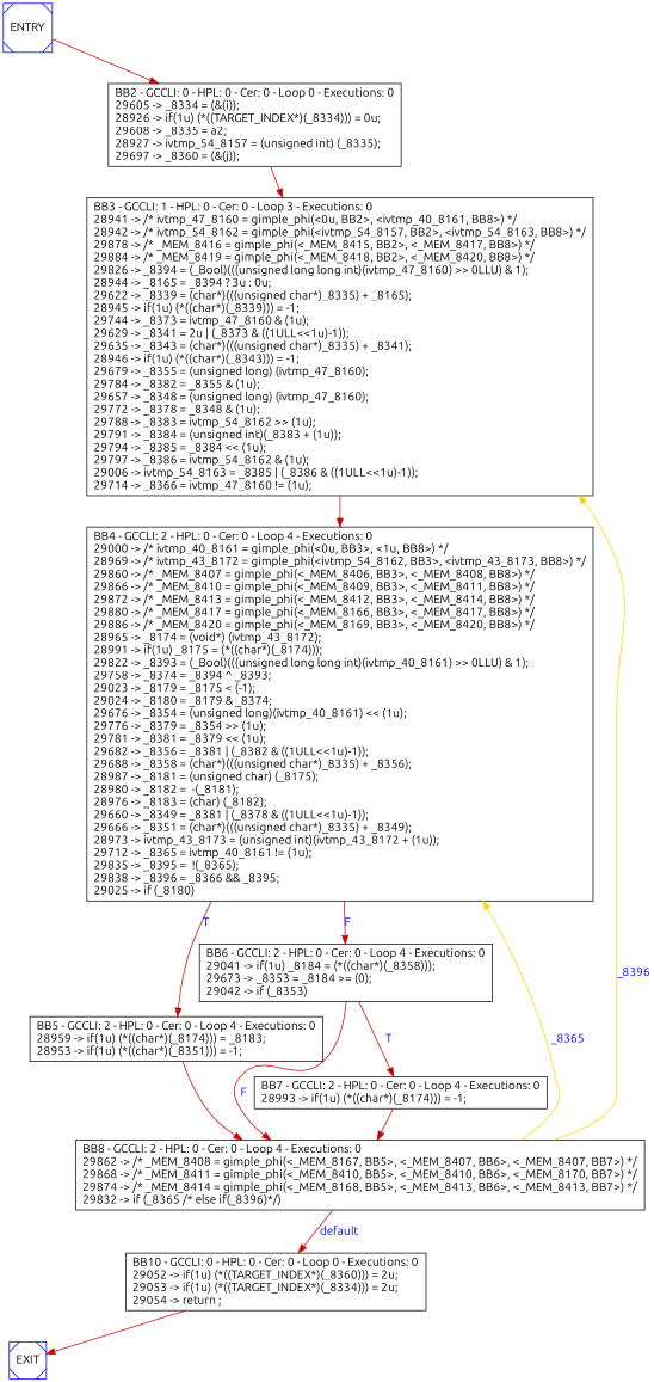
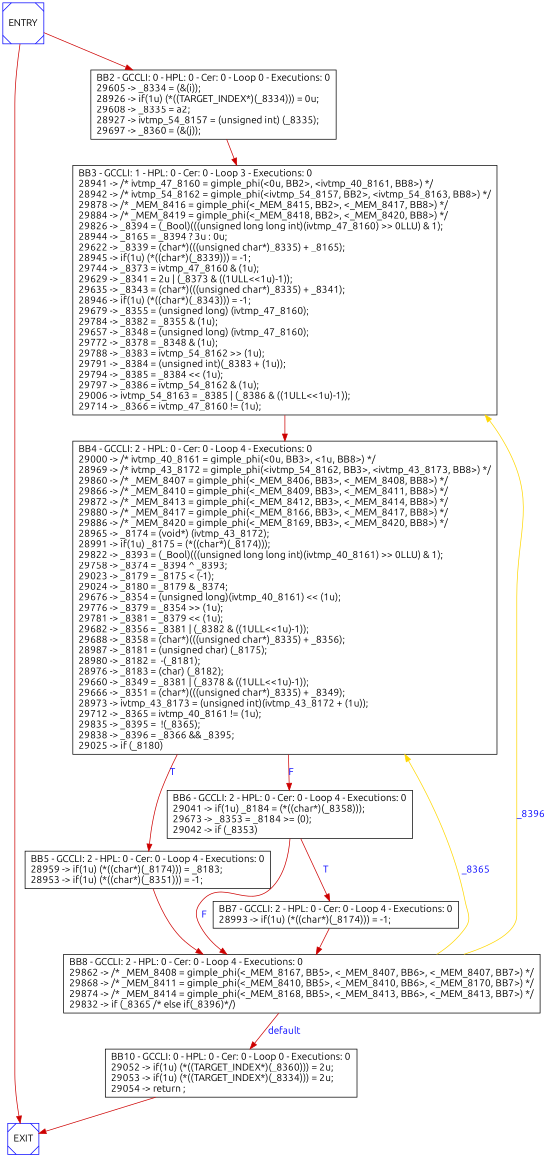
  digraph {
    fontname=Ubuntu
    node [shape=box fontname=Ubuntu]
    edge [color=red3 fontcolor=blue fontname=Ubuntu]
    n1 [color=blue label=ENTRY shape=Msquare]
    n2 [color=blue label=EXIT shape=Msquare]
    n3 [label="BB2 - GCCLI: 0 - HPL: 0 - Cer: 0 - Loop 0 - Executions: 0\n29605 -> _8334 = (&(i));\l28926 -> if(1u) (*((TARGET_INDEX*)(_8334))) = 0u;\l29608 -> _8335 = a2;\l28927 -> ivtmp_54_8157 = (unsigned int) (_8335);\l29697 -> _8360 = (&(j));\l"]
    n4 [label="BB3 - GCCLI: 1 - HPL: 0 - Cer: 0 - Loop 3 - Executions: 0\l28941 -> /* ivtmp_47_8160 = gimple_phi(<0u, BB2>, <ivtmp_40_8161, BB8>) */\l28942 -> /* ivtmp_54_8162 = gimple_phi(<ivtmp_54_8157, BB2>, <ivtmp_54_8163, BB8>) */\l29878 -> /* _MEM_8416 = gimple_phi(<_MEM_8415, BB2>, <_MEM_8417, BB8>) */\l29884 -> /* _MEM_8419 = gimple_phi(<_MEM_8418, BB2>, <_MEM_8420, BB8>) */\l29826 -> _8394 = (_Bool)(((unsigned long long int)(ivtmp_47_8160) >> 0LLU) & 1);\l28944 -> _8165 = _8394 ? 3u : 0u;\l29622 -> _8339 = (char*)(((unsigned char*)_8335) + _8165);\l28945 -> if(1u) (*((char*)(_8339))) = -1;\l29744 -> _8373 = ivtmp_47_8160 & (1u);\l29629 -> _8341 = 2u | (_8373 & ((1ULL<<1u)-1));\l29635 -> _8343 = (char*)(((unsigned char*)_8335) + _8341);\l28946 -> if(1u) (*((char*)(_8343))) = -1;\l29679 -> _8355 = (unsigned long) (ivtmp_47_8160);\l29784 -> _8382 = _8355 & (1u);\l29657 -> _8348 = (unsigned long) (ivtmp_47_8160);\l29772 -> _8378 = _8348 & (1u);\l29788 -> _8383 = ivtmp_54_8162 >> (1u);\l29791 -> _8384 = (unsigned int)(_8383 + (1u));\l29794 -> _8385 = _8384 << (1u);\l29797 -> _8386 = ivtmp_54_8162 & (1u);\l29006 -> ivtmp_54_8163 = _8385 | (_8386 & ((1ULL<<1u)-1));\l29714 -> _8366 = ivtmp_47_8160 != (1u);\l"]
    n5 [label="BB4 - GCCLI: 2 - HPL: 0 - Cer: 0 - Loop 4 - Executions: 0\l29000 -> /* ivtmp_40_8161 = gimple_phi(<0u, BB3>, <1u, BB8>) */\l28969 -> /* ivtmp_43_8172 = gimple_phi(<ivtmp_54_8162, BB3>, <ivtmp_43_8173, BB8>) */\l29860 -> /* _MEM_8407 = gimple_phi(<_MEM_8406, BB3>, <_MEM_8408, BB8>) */\l29866 -> /* _MEM_8410 = gimple_phi(<_MEM_8409, BB3>, <_MEM_8411, BB8>) */\l29872 -> /* _MEM_8413 = gimple_phi(<_MEM_8412, BB3>, <_MEM_8414, BB8>) */\l29880 -> /* _MEM_8417 = gimple_phi(<_MEM_8166, BB3>, <_MEM_8417, BB8>) */\l29886 -> /* _MEM_8420 = gimple_phi(<_MEM_8169, BB3>, <_MEM_8420, BB8>) */\l28965 -> _8174 = (void*) (ivtmp_43_8172);\l28991 -> if(1u) _8175 = (*((char*)(_8174)));\l29822 -> _8393 = (_Bool)(((unsigned long long int)(ivtmp_40_8161) >> 0LLU) & 1);\l29758 -> _8374 = _8394 ^ _8393;\l29023 -> _8179 = _8175 < (-1);\l29024 -> _8180 = _8179 & _8374;\l29676 -> _8354 = (unsigned long)(ivtmp_40_8161) << (1u);\l29776 -> _8379 = _8354 >> (1u);\l29781 -> _8381 = _8379 << (1u);\l29682 -> _8356 = _8381 | (_8382 & ((1ULL<<1u)-1));\l29688 -> _8358 = (char*)(((unsigned char*)_8335) + _8356);\l28987 -> _8181 = (unsigned char) (_8175);\l28980 -> _8182 =  -(_8181);\l28976 -> _8183 = (char) (_8182);\l29660 -> _8349 = _8381 | (_8378 & ((1ULL<<1u)-1));\l29666 -> _8351 = (char*)(((unsigned char*)_8335) + _8349);\l28973 -> ivtmp_43_8173 = (unsigned int)(ivtmp_43_8172 + (1u));\l29712 -> _8365 = ivtmp_40_8161 != (1u);\l29835 -> _8395 =  !(_8365);\l29838 -> _8396 = _8366 && _8395;\l29025 -> if (_8180)\l"]
    n6 [label="BB5 - GCCLI: 2 - HPL: 0 - Cer: 0 - Loop 4 - Executions: 0\n28959 -> if(1u) (*((char*)(_8174))) = _8183;\l28953 -> if(1u) (*((char*)(_8351))) = -1;\l"]
    n7 [label="BB6 - GCCLI: 2 - HPL: 0 - Cer: 0 - Loop 4 - Executions: 0\n29041 -> if(1u) _8184 = (*((char*)(_8358)));\l29673 -> _8353 = _8184 >= (0);\l29042 -> if (_8353)\l"]
    n8 [label="BB8 - GCCLI: 2 - HPL: 0 - Cer: 0 - Loop 4 - Executions: 0\l29862 -> /* _MEM_8408 = gimple_phi(<_MEM_8167, BB5>, <_MEM_8407, BB6>, <_MEM_8407, BB7>) */\l29868 -> /* _MEM_8411 = gimple_phi(<_MEM_8410, BB5>, <_MEM_8410, BB6>, <_MEM_8170, BB7>) */\l29874 -> /* _MEM_8414 = gimple_phi(<_MEM_8168, BB5>, <_MEM_8413, BB6>, <_MEM_8413, BB7>) */\l29832 -> if (_8365 /* else if(_8396)*/)\l"]
    n9 [label="BB7 - GCCLI: 2 - HPL: 0 - Cer: 0 - Loop 4 - Executions: 0\n28993 -> if(1u) (*((char*)(_8174))) = -1;\l"]
    n10 [label="BB10 - GCCLI: 0 - HPL: 0 - Cer: 0 - Loop 0 - Executions: 0\n29052 -> if(1u) (*((TARGET_INDEX*)(_8360))) = 2u;\l29053 -> if(1u) (*((TARGET_INDEX*)(_8334))) = 2u;\l29054 -> return ;\l"]
+   n1 -> n2
    n1 -> n3
    n3 -> n4
    n4 -> n5
    n5 -> n6 [label=T]
    n5 -> n7 [label=F]
    n6 -> n8
    n7 -> n8 [label=F]
    n7 -> n9 [label=T]
    n8 -> n4 [color=gold label=_8396]
    n8 -> n5 [color=gold label=_8365]
    n8 -> n10 [label=default]
    n9 -> n8
    n10 -> n2
  }
